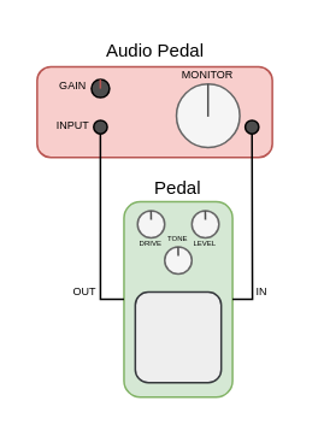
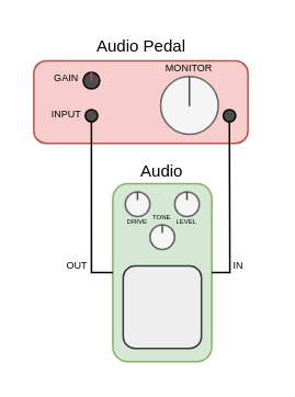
  <mxCell id="0" />
  <mxCell id="1" parent="0" />
  <mxCell id="2" value="" style="rounded=1;whiteSpace=wrap;html=1;fillColor=#d5e8d4;fontSize=6;strokeColor=#82b366;shadow=0;" parent="1" vertex="1"><mxGeometry x="68" y="111" width="60" height="108" as="geometry" /></mxCell>
  <mxCell id="3" value="" style="rounded=1;whiteSpace=wrap;html=1;fillColor=#f8cecc;strokeColor=#b85450;shadow=0;" parent="1" vertex="1"><mxGeometry x="20" y="36.5" width="130" height="50" as="geometry" /></mxCell>
  <mxCell id="4" value="" style="ellipse;whiteSpace=wrap;html=1;aspect=fixed;fillColor=#f5f5f5;strokeColor=#666666;fontColor=#333333;" parent="1" vertex="1"><mxGeometry x="97" y="46" width="35" height="35" as="geometry" /></mxCell>
  <mxCell id="5" value="" style="endArrow=none;html=1;strokeColor=#4D4D4D;" parent="1" edge="1"><mxGeometry width="50" height="50" relative="1" as="geometry"><mxPoint x="114.44" y="64" as="sourcePoint" /><mxPoint x="114.44" y="46" as="targetPoint" /></mxGeometry></mxCell>
  <mxCell id="6" value="" style="ellipse;whiteSpace=wrap;html=1;aspect=fixed;fillColor=#4D4D4D;" parent="1" vertex="1"><mxGeometry x="50" y="43.5" width="10" height="10" as="geometry" /></mxCell>
  <mxCell id="7" value="" style="endArrow=none;html=1;strokeColor=#b85450;fillColor=#f8cecc;" parent="1" edge="1"><mxGeometry width="50" height="50" relative="1" as="geometry"><mxPoint x="54.93" y="48.5" as="sourcePoint" /><mxPoint x="54.93" y="43.5" as="targetPoint" /></mxGeometry></mxCell>
  <mxCell id="8" value="MONITOR" style="text;html=1;strokeColor=none;fillColor=none;align=center;verticalAlign=middle;whiteSpace=wrap;rounded=0;fontSize=6;" parent="1" vertex="1"><mxGeometry x="101" y="36" width="27" height="10" as="geometry" /></mxCell>
  <mxCell id="9" value="" style="ellipse;whiteSpace=wrap;html=1;aspect=fixed;fillColor=#4D4D4D;" parent="1" vertex="1"><mxGeometry x="51.25" y="66" width="7.5" height="7.5" as="geometry" /></mxCell>
  <mxCell id="10" value="INPUT" style="text;html=1;strokeColor=none;fillColor=none;align=center;verticalAlign=middle;whiteSpace=wrap;rounded=0;fontSize=6;" parent="1" vertex="1"><mxGeometry x="30" y="63.5" width="20" height="10" as="geometry" /></mxCell>
  <mxCell id="11" value="GAIN" style="text;html=1;strokeColor=none;fillColor=none;align=center;verticalAlign=middle;whiteSpace=wrap;rounded=0;fontSize=6;" parent="1" vertex="1"><mxGeometry x="30" y="42" width="20" height="10" as="geometry" /></mxCell>
  <mxCell id="12" value="" style="ellipse;whiteSpace=wrap;html=1;aspect=fixed;fillColor=#4D4D4D;" parent="1" vertex="1"><mxGeometry x="135" y="66" width="7.5" height="7.5" as="geometry" /></mxCell>
  <mxCell id="13" value="" style="ellipse;whiteSpace=wrap;html=1;aspect=fixed;fillColor=#f5f5f5;fontSize=6;strokeColor=#666666;fontColor=#333333;" parent="1" vertex="1"><mxGeometry x="75.5" y="116" width="15" height="15" as="geometry" /></mxCell>
  <mxCell id="14" value="" style="endArrow=none;html=1;strokeColor=#4D4D4D;" parent="1" edge="1"><mxGeometry width="50" height="50" relative="1" as="geometry"><mxPoint x="83" y="121" as="sourcePoint" /><mxPoint x="82.92" y="116" as="targetPoint" /><Array as="points" /></mxGeometry></mxCell>
  <mxCell id="15" value="" style="ellipse;whiteSpace=wrap;html=1;aspect=fixed;fillColor=#f5f5f5;fontSize=6;strokeColor=#666666;fontColor=#333333;" parent="1" vertex="1"><mxGeometry x="105.5" y="116" width="15" height="15" as="geometry" /></mxCell>
  <mxCell id="16" value="" style="endArrow=none;html=1;strokeColor=#4D4D4D;" parent="1" edge="1"><mxGeometry width="50" height="50" relative="1" as="geometry"><mxPoint x="113" y="121" as="sourcePoint" /><mxPoint x="112.92" y="116" as="targetPoint" /><Array as="points" /></mxGeometry></mxCell>
  <mxCell id="17" value="" style="ellipse;whiteSpace=wrap;html=1;aspect=fixed;fillColor=#f5f5f5;fontSize=6;strokeColor=#666666;fontColor=#333333;" parent="1" vertex="1"><mxGeometry x="90.5" y="136" width="15" height="15" as="geometry" /></mxCell>
  <mxCell id="18" value="" style="endArrow=none;html=1;strokeColor=#4D4D4D;" parent="1" edge="1"><mxGeometry width="50" height="50" relative="1" as="geometry"><mxPoint x="98" y="141" as="sourcePoint" /><mxPoint x="97.92" y="136" as="targetPoint" /><Array as="points" /></mxGeometry></mxCell>
  <mxCell id="19" value="&lt;font&gt;&lt;font style=&quot;font-size: 4px&quot;&gt;TONE&lt;/font&gt;&lt;br&gt;&lt;/font&gt;" style="text;html=1;strokeColor=none;fillColor=none;align=center;verticalAlign=middle;whiteSpace=wrap;rounded=0;fontSize=6;" parent="1" vertex="1"><mxGeometry x="88" y="129" width="20" height="4" as="geometry" /></mxCell>
  <mxCell id="20" value="&lt;font&gt;&lt;font style=&quot;font-size: 4px&quot;&gt;LEVEL&lt;/font&gt;&lt;br&gt;&lt;/font&gt;" style="text;html=1;strokeColor=none;fillColor=none;align=center;verticalAlign=middle;whiteSpace=wrap;rounded=0;fontSize=6;" parent="1" vertex="1"><mxGeometry x="103" y="132" width="20" height="4" as="geometry" /></mxCell>
  <mxCell id="21" value="&lt;font&gt;&lt;font style=&quot;font-size: 4px&quot;&gt;DRIVE&lt;/font&gt;&lt;br&gt;&lt;/font&gt;" style="text;html=1;strokeColor=none;fillColor=none;align=center;verticalAlign=middle;whiteSpace=wrap;rounded=0;fontSize=6;" parent="1" vertex="1"><mxGeometry x="73" y="132" width="20" height="4" as="geometry" /></mxCell>
  <mxCell id="22" value="" style="rounded=1;whiteSpace=wrap;html=1;fillColor=#eeeeee;fontSize=6;strokeColor=#36393d;" parent="1" vertex="1"><mxGeometry x="74.25" y="161" width="47.5" height="50" as="geometry" /></mxCell>
  <mxCell id="23" value="" style="endArrow=none;html=1;strokeColor=#000000;fontSize=6;exitX=0;exitY=0.5;exitDx=0;exitDy=0;rounded=0;spacing=2;" parent="1" source="2" edge="1"><mxGeometry width="50" height="50" relative="1" as="geometry"><mxPoint x="68" y="155" as="sourcePoint" /><mxPoint x="54.959" y="73.5" as="targetPoint" /><Array as="points"><mxPoint x="55" y="165" /></Array></mxGeometry></mxCell>
  <mxCell id="24" value="" style="endArrow=none;html=1;strokeColor=#000000;fontSize=6;exitX=1;exitY=0.5;exitDx=0;exitDy=0;rounded=0;" parent="1" source="2" target="12" edge="1"><mxGeometry width="50" height="50" relative="1" as="geometry"><mxPoint x="73" y="160" as="sourcePoint" /><mxPoint x="58.75" y="78.5" as="targetPoint" /><Array as="points"><mxPoint x="139" y="165" /></Array></mxGeometry></mxCell>
  <mxCell id="25" value="OUT" style="text;html=1;strokeColor=none;fillColor=none;align=center;verticalAlign=middle;whiteSpace=wrap;rounded=0;fontSize=6;" parent="1" vertex="1"><mxGeometry x="33.75" y="156" width="25" height="10" as="geometry" /></mxCell>
  <mxCell id="26" value="IN" style="text;html=1;strokeColor=none;fillColor=none;align=center;verticalAlign=middle;whiteSpace=wrap;rounded=0;fontSize=6;" parent="1" vertex="1"><mxGeometry x="132" y="156" width="25" height="10" as="geometry" /></mxCell>
- <mxCell id="27" value="Pedal" style="text;html=1;strokeColor=none;fillColor=none;align=center;verticalAlign=middle;whiteSpace=wrap;rounded=0;fontSize=10;shadow=0;" parent="1" vertex="1"><mxGeometry x="78" y="95" width="40" height="15" as="geometry" /></mxCell>
+ <mxCell id="27" value="Audio" style="text;html=1;strokeColor=none;fillColor=none;align=center;verticalAlign=middle;whiteSpace=wrap;rounded=0;fontSize=10;shadow=0;" parent="1" vertex="1"><mxGeometry x="78" y="95" width="40" height="15" as="geometry" /></mxCell>
  <mxCell id="28" value="Audio Pedal" style="text;html=1;strokeColor=none;fillColor=none;align=center;verticalAlign=middle;whiteSpace=wrap;rounded=0;fontSize=10;shadow=0;comic=0;backgroundOutline=0;" parent="1" vertex="1"><mxGeometry x="41.5" y="20" width="87" height="14.5" as="geometry" /></mxCell>
